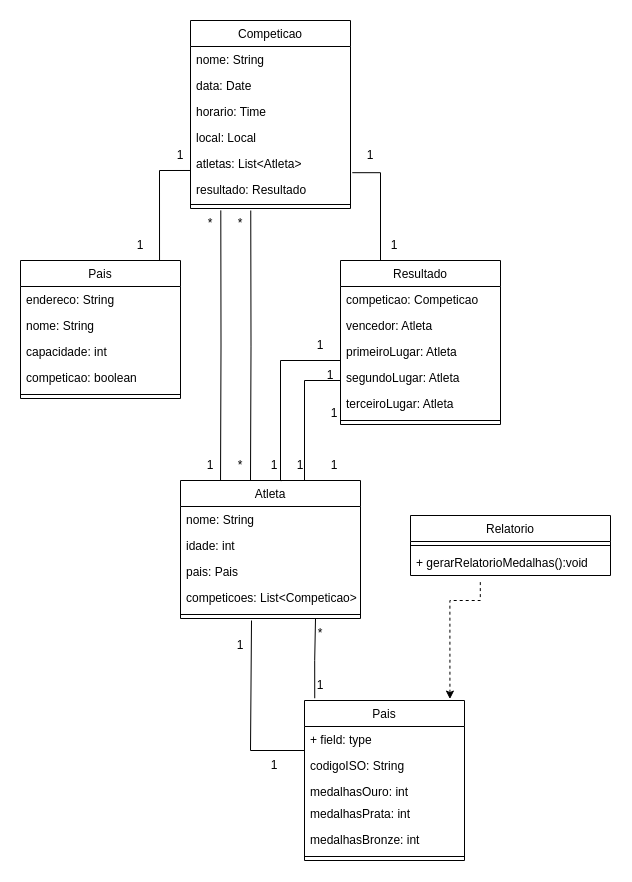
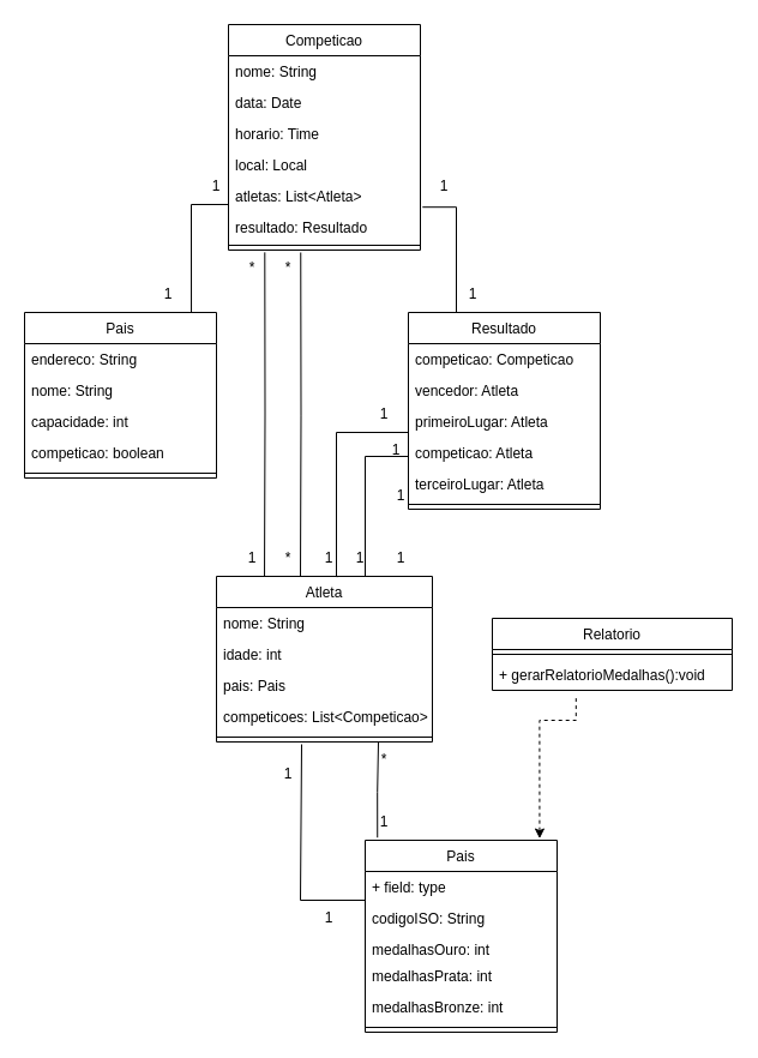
  <mxCell id="0" />
  <mxCell id="1" parent="0" />
  <mxCell id="2" value="&lt;span style=&quot;font-weight: 400; text-wrap-mode: nowrap;&quot;&gt;Pais&lt;/span&gt;" style="swimlane;fontStyle=1;align=center;verticalAlign=top;childLayout=stackLayout;horizontal=1;startSize=26;horizontalStack=0;resizeParent=1;resizeParentMax=0;resizeLast=0;collapsible=1;marginBottom=0;whiteSpace=wrap;html=1;" vertex="1" parent="1"><mxGeometry x="304" y="700" width="160" height="160" as="geometry" /></mxCell>
  <mxCell id="3" value="+ field: type" style="text;strokeColor=none;fillColor=none;align=left;verticalAlign=top;spacingLeft=4;spacingRight=4;overflow=hidden;rotatable=0;points=[[0,0.5],[1,0.5]];portConstraint=eastwest;whiteSpace=wrap;html=1;" vertex="1" parent="2"><mxGeometry y="26" width="160" height="26" as="geometry" /></mxCell>
  <mxCell id="4" value="codigoISO: String" style="text;align=left;verticalAlign=top;spacingLeft=4;spacingRight=4;" vertex="1" parent="2"><mxGeometry y="52" width="160" height="26" as="geometry" /></mxCell>
  <mxCell id="5" value="medalhasOuro: int" style="text;align=left;verticalAlign=top;spacingLeft=4;spacingRight=4;" vertex="1" parent="2"><mxGeometry y="78" width="160" height="22" as="geometry" /></mxCell>
  <mxCell id="6" value="medalhasPrata: int" style="text;align=left;verticalAlign=top;spacingLeft=4;spacingRight=4;" vertex="1" parent="2"><mxGeometry y="100" width="160" height="26" as="geometry" /></mxCell>
  <mxCell id="7" value="medalhasBronze: int" style="text;align=left;verticalAlign=top;spacingLeft=4;spacingRight=4;overflow=hidden;rotatable=0;points=[[0,0.5],[1,0.5]];portConstraint=eastwest;" vertex="1" parent="2"><mxGeometry y="126" width="160" height="26" as="geometry" /></mxCell>
  <mxCell id="8" value="" style="line;strokeWidth=1;fillColor=none;align=left;verticalAlign=middle;spacingTop=-1;spacingLeft=3;spacingRight=3;rotatable=0;labelPosition=right;points=[];portConstraint=eastwest;strokeColor=inherit;" vertex="1" parent="2"><mxGeometry y="152" width="160" height="8" as="geometry" /></mxCell>
  <mxCell id="9" style="edgeStyle=orthogonalEdgeStyle;rounded=0;orthogonalLoop=1;jettySize=auto;html=1;exitX=0.869;exitY=0.007;exitDx=0;exitDy=0;entryX=0;entryY=0.769;entryDx=0;entryDy=0;exitPerimeter=0;endArrow=none;endFill=0;entryPerimeter=0;" edge="1" parent="1" source="10" target="37"><mxGeometry relative="1" as="geometry" /></mxCell>
  <mxCell id="10" value="&lt;span style=&quot;font-weight: 400; text-wrap-mode: nowrap;&quot;&gt;Pais&lt;/span&gt;" style="swimlane;fontStyle=1;align=center;verticalAlign=top;childLayout=stackLayout;horizontal=1;startSize=26;horizontalStack=0;resizeParent=1;resizeParentMax=0;resizeLast=0;collapsible=1;marginBottom=0;whiteSpace=wrap;html=1;" vertex="1" parent="1"><mxGeometry x="20" y="260" width="160" height="138" as="geometry" /></mxCell>
  <mxCell id="11" value="endereco: String" style="text;align=left;verticalAlign=top;spacingLeft=4;spacingRight=4;" vertex="1" parent="10"><mxGeometry y="26" width="160" height="26" as="geometry" /></mxCell>
  <mxCell id="12" value="nome: String" style="text;align=left;verticalAlign=top;spacingLeft=4;spacingRight=4;" vertex="1" parent="10"><mxGeometry y="52" width="160" height="26" as="geometry" /></mxCell>
  <mxCell id="13" value="capacidade: int" style="text;align=left;verticalAlign=top;spacingLeft=4;spacingRight=4;" vertex="1" parent="10"><mxGeometry y="78" width="160" height="26" as="geometry" /></mxCell>
  <mxCell id="14" value="competicao: boolean" style="text;align=left;verticalAlign=top;spacingLeft=4;spacingRight=4;" vertex="1" parent="10"><mxGeometry y="104" width="160" height="26" as="geometry" /></mxCell>
  <mxCell id="15" value="" style="line;strokeWidth=1;fillColor=none;align=left;verticalAlign=middle;spacingTop=-1;spacingLeft=3;spacingRight=3;rotatable=0;labelPosition=right;points=[];portConstraint=eastwest;strokeColor=inherit;" vertex="1" parent="10"><mxGeometry y="130" width="160" height="8" as="geometry" /></mxCell>
  <mxCell id="16" value="&lt;span style=&quot;font-weight: 400; text-wrap-mode: nowrap;&quot;&gt;Relatorio&lt;/span&gt;" style="swimlane;fontStyle=1;align=center;verticalAlign=top;childLayout=stackLayout;horizontal=1;startSize=26;horizontalStack=0;resizeParent=1;resizeParentMax=0;resizeLast=0;collapsible=1;marginBottom=0;whiteSpace=wrap;html=1;" vertex="1" parent="1"><mxGeometry x="410" y="515" width="200" height="60" as="geometry" /></mxCell>
  <mxCell id="17" value="" style="line;strokeWidth=1;fillColor=none;align=left;verticalAlign=middle;spacingTop=-1;spacingLeft=3;spacingRight=3;rotatable=0;labelPosition=right;points=[];portConstraint=eastwest;strokeColor=inherit;" vertex="1" parent="16"><mxGeometry y="26" width="200" height="8" as="geometry" /></mxCell>
  <mxCell id="18" value="+ gerarRelatorioMedalhas():void" style="text;strokeColor=none;fillColor=none;align=left;verticalAlign=top;spacingLeft=4;spacingRight=4;overflow=hidden;rotatable=0;points=[[0,0.5],[1,0.5]];portConstraint=eastwest;whiteSpace=wrap;html=1;" vertex="1" parent="16"><mxGeometry y="34" width="200" height="26" as="geometry" /></mxCell>
  <mxCell id="19" value="&lt;span style=&quot;font-weight: 400; text-wrap-mode: nowrap;&quot;&gt;Atleta&lt;/span&gt;" style="swimlane;fontStyle=1;align=center;verticalAlign=top;childLayout=stackLayout;horizontal=1;startSize=26;horizontalStack=0;resizeParent=1;resizeParentMax=0;resizeLast=0;collapsible=1;marginBottom=0;whiteSpace=wrap;html=1;" vertex="1" parent="1"><mxGeometry x="180" y="480" width="180" height="138" as="geometry" /></mxCell>
  <mxCell id="20" value="&lt;span style=&quot;text-wrap-mode: nowrap;&quot;&gt;nome: String&lt;/span&gt;" style="text;strokeColor=none;fillColor=none;align=left;verticalAlign=top;spacingLeft=4;spacingRight=4;overflow=hidden;rotatable=0;points=[[0,0.5],[1,0.5]];portConstraint=eastwest;whiteSpace=wrap;html=1;" vertex="1" parent="19"><mxGeometry y="26" width="180" height="26" as="geometry" /></mxCell>
  <mxCell id="21" value="idade: int" style="text;align=left;verticalAlign=top;spacingLeft=4;spacingRight=4;" vertex="1" parent="19"><mxGeometry y="52" width="180" height="26" as="geometry" /></mxCell>
  <mxCell id="22" value="pais: Pais" style="text;align=left;verticalAlign=top;spacingLeft=4;spacingRight=4;" vertex="1" parent="19"><mxGeometry y="78" width="180" height="26" as="geometry" /></mxCell>
  <mxCell id="23" value="competicoes: List&lt;Competicao&gt;" style="text;align=left;verticalAlign=top;spacingLeft=4;spacingRight=4;" vertex="1" parent="19"><mxGeometry y="104" width="180" height="26" as="geometry" /></mxCell>
  <mxCell id="24" value="" style="line;strokeWidth=1;fillColor=none;align=left;verticalAlign=middle;spacingTop=-1;spacingLeft=3;spacingRight=3;rotatable=0;labelPosition=right;points=[];portConstraint=eastwest;strokeColor=inherit;" vertex="1" parent="19"><mxGeometry y="130" width="180" height="8" as="geometry" /></mxCell>
  <mxCell id="25" value="&lt;span style=&quot;font-weight: 400; text-wrap-mode: nowrap;&quot;&gt;Resultado&lt;/span&gt;" style="swimlane;fontStyle=1;align=center;verticalAlign=top;childLayout=stackLayout;horizontal=1;startSize=26;horizontalStack=0;resizeParent=1;resizeParentMax=0;resizeLast=0;collapsible=1;marginBottom=0;whiteSpace=wrap;html=1;" vertex="1" parent="1"><mxGeometry x="340" y="260" width="160" height="164" as="geometry" /></mxCell>
  <mxCell id="26" value="competicao: Competicao" style="text;align=left;verticalAlign=top;spacingLeft=4;spacingRight=4;" vertex="1" parent="25"><mxGeometry y="26" width="160" height="26" as="geometry" /></mxCell>
  <mxCell id="27" value="vencedor: Atleta" style="text;align=left;verticalAlign=top;spacingLeft=4;spacingRight=4;" vertex="1" parent="25"><mxGeometry y="52" width="160" height="26" as="geometry" /></mxCell>
  <mxCell id="28" value="primeiroLugar: Atleta" style="text;align=left;verticalAlign=top;spacingLeft=4;spacingRight=4;" vertex="1" parent="25"><mxGeometry y="78" width="160" height="26" as="geometry" /></mxCell>
- <mxCell id="29" value="segundoLugar: Atleta" style="text;align=left;verticalAlign=top;spacingLeft=4;spacingRight=4;" vertex="1" parent="25"><mxGeometry y="104" width="160" height="26" as="geometry" /></mxCell>
+ <mxCell id="29" value="competicao: Atleta" style="text;align=left;verticalAlign=top;spacingLeft=4;spacingRight=4;" vertex="1" parent="25"><mxGeometry y="104" width="160" height="26" as="geometry" /></mxCell>
  <mxCell id="30" value="terceiroLugar: Atleta" style="text;align=left;verticalAlign=top;spacingLeft=4;spacingRight=4;" vertex="1" parent="25"><mxGeometry y="130" width="160" height="26" as="geometry" /></mxCell>
  <mxCell id="31" value="" style="line;strokeWidth=1;fillColor=none;align=left;verticalAlign=middle;spacingTop=-1;spacingLeft=3;spacingRight=3;rotatable=0;labelPosition=right;points=[];portConstraint=eastwest;strokeColor=inherit;" vertex="1" parent="25"><mxGeometry y="156" width="160" height="8" as="geometry" /></mxCell>
  <mxCell id="32" value="&lt;span style=&quot;font-weight: 400; text-wrap-mode: nowrap;&quot;&gt;Competicao&lt;/span&gt;" style="swimlane;fontStyle=1;align=center;verticalAlign=top;childLayout=stackLayout;horizontal=1;startSize=26;horizontalStack=0;resizeParent=1;resizeParentMax=0;resizeLast=0;collapsible=1;marginBottom=0;whiteSpace=wrap;html=1;" vertex="1" parent="1"><mxGeometry x="190" y="20" width="160" height="188" as="geometry" /></mxCell>
  <mxCell id="33" value="nome: String" style="text;align=left;verticalAlign=top;spacingLeft=4;spacingRight=4;overflow=hidden;rotatable=0;points=[[0,0.5],[1,0.5]];portConstraint=eastwest;" vertex="1" parent="32"><mxGeometry y="26" width="160" height="26" as="geometry" /></mxCell>
  <mxCell id="34" value="data: Date" style="text;align=left;verticalAlign=top;spacingLeft=4;spacingRight=4;overflow=hidden;rotatable=0;points=[[0,0.5],[1,0.5]];portConstraint=eastwest;" vertex="1" parent="32"><mxGeometry y="52" width="160" height="26" as="geometry" /></mxCell>
  <mxCell id="35" value="horario: Time" style="text;align=left;verticalAlign=top;spacingLeft=4;spacingRight=4;overflow=hidden;rotatable=0;points=[[0,0.5],[1,0.5]];portConstraint=eastwest;" vertex="1" parent="32"><mxGeometry y="78" width="160" height="26" as="geometry" /></mxCell>
  <mxCell id="36" value="local: Local" style="text;align=left;verticalAlign=top;spacingLeft=4;spacingRight=4;overflow=hidden;rotatable=0;points=[[0,0.5],[1,0.5]];portConstraint=eastwest;" vertex="1" parent="32"><mxGeometry y="104" width="160" height="26" as="geometry" /></mxCell>
  <mxCell id="37" value="atletas: List&lt;Atleta&gt;" style="text;align=left;verticalAlign=top;spacingLeft=4;spacingRight=4;overflow=hidden;rotatable=0;points=[[0,0.5],[1,0.5]];portConstraint=eastwest;" vertex="1" parent="32"><mxGeometry y="130" width="160" height="26" as="geometry" /></mxCell>
  <mxCell id="38" value="resultado: Resultado" style="text;align=left;verticalAlign=top;spacingLeft=4;spacingRight=4;overflow=hidden;rotatable=0;points=[[0,0.5],[1,0.5]];portConstraint=eastwest;" vertex="1" parent="32"><mxGeometry y="156" width="160" height="24" as="geometry" /></mxCell>
  <mxCell id="39" value="" style="line;strokeWidth=1;fillColor=none;align=left;verticalAlign=middle;spacingTop=-1;spacingLeft=3;spacingRight=3;rotatable=0;labelPosition=right;points=[];portConstraint=eastwest;strokeColor=inherit;" vertex="1" parent="32"><mxGeometry y="180" width="160" height="8" as="geometry" /></mxCell>
  <mxCell id="40" style="edgeStyle=orthogonalEdgeStyle;rounded=0;orthogonalLoop=1;jettySize=auto;html=1;exitX=0.25;exitY=0;exitDx=0;exitDy=0;entryX=1.011;entryY=0.854;entryDx=0;entryDy=0;endArrow=none;endFill=0;entryPerimeter=0;" edge="1" parent="1" source="25" target="37"><mxGeometry relative="1" as="geometry"><mxPoint x="169" y="271" as="sourcePoint" /><mxPoint x="240" y="218" as="targetPoint" /></mxGeometry></mxCell>
  <mxCell id="41" style="edgeStyle=orthogonalEdgeStyle;rounded=0;orthogonalLoop=1;jettySize=auto;html=1;exitX=0.443;exitY=0.001;exitDx=0;exitDy=0;endArrow=none;endFill=0;exitPerimeter=0;" edge="1" parent="1"><mxGeometry relative="1" as="geometry"><mxPoint x="220.04" y="479.998" as="sourcePoint" /><mxPoint x="220.3" y="209.86" as="targetPoint" /></mxGeometry></mxCell>
  <mxCell id="42" style="edgeStyle=orthogonalEdgeStyle;rounded=0;orthogonalLoop=1;jettySize=auto;html=1;exitX=0.909;exitY=-0.009;exitDx=0;exitDy=0;exitPerimeter=0;endArrow=none;endFill=0;entryX=0.349;entryY=1.138;entryDx=0;entryDy=0;entryPerimeter=0;dashed=1;startArrow=classic;startFill=1;" edge="1" parent="1" source="2" target="18"><mxGeometry relative="1" as="geometry"><mxPoint x="449" y="689" as="sourcePoint" /><mxPoint x="464" y="600" as="targetPoint" /><Array as="points"><mxPoint x="449" y="600" /><mxPoint x="480" y="600" /></Array></mxGeometry></mxCell>
  <mxCell id="43" style="edgeStyle=orthogonalEdgeStyle;rounded=0;orthogonalLoop=1;jettySize=auto;html=1;exitX=0.064;exitY=-0.014;exitDx=0;exitDy=0;exitPerimeter=0;endArrow=none;endFill=0;entryX=0.75;entryY=1;entryDx=0;entryDy=0;" edge="1" parent="1" source="2" target="19"><mxGeometry relative="1" as="geometry"><mxPoint x="360" y="707" as="sourcePoint" /><mxPoint x="375" y="618" as="targetPoint" /><Array as="points"><mxPoint x="314" y="660" /></Array></mxGeometry></mxCell>
  <mxCell id="44" style="edgeStyle=orthogonalEdgeStyle;rounded=0;orthogonalLoop=1;jettySize=auto;html=1;endArrow=none;endFill=0;entryX=0.75;entryY=1;entryDx=0;entryDy=0;exitX=0;exitY=0;exitDx=0;exitDy=0;" edge="1" parent="1" source="4"><mxGeometry relative="1" as="geometry"><mxPoint x="251" y="760" as="sourcePoint" /><mxPoint x="251" y="620" as="targetPoint" /><Array as="points"><mxPoint x="304" y="750" /><mxPoint x="250" y="750" /></Array></mxGeometry></mxCell>
  <mxCell id="45" value="1" style="text;html=1;align=center;verticalAlign=middle;whiteSpace=wrap;rounded=0;" vertex="1" parent="1"><mxGeometry x="210" y="630" width="60" height="30" as="geometry" /></mxCell>
  <mxCell id="46" value="1" style="text;html=1;align=center;verticalAlign=middle;whiteSpace=wrap;rounded=0;" vertex="1" parent="1"><mxGeometry x="244" y="750" width="60" height="30" as="geometry" /></mxCell>
  <mxCell id="47" value="1" style="text;html=1;align=center;verticalAlign=middle;whiteSpace=wrap;rounded=0;" vertex="1" parent="1"><mxGeometry x="290" y="670" width="60" height="30" as="geometry" /></mxCell>
  <mxCell id="48" value="*" style="text;html=1;align=center;verticalAlign=middle;whiteSpace=wrap;rounded=0;" vertex="1" parent="1"><mxGeometry x="290" y="618" width="60" height="30" as="geometry" /></mxCell>
  <mxCell id="49" value="1" style="text;html=1;align=center;verticalAlign=middle;whiteSpace=wrap;rounded=0;" vertex="1" parent="1"><mxGeometry x="304" y="450" width="60" height="30" as="geometry" /></mxCell>
  <mxCell id="50" value="1" style="text;html=1;align=center;verticalAlign=middle;whiteSpace=wrap;rounded=0;" vertex="1" parent="1"><mxGeometry x="304" y="398" width="60" height="30" as="geometry" /></mxCell>
  <mxCell id="51" value="1" style="text;html=1;align=center;verticalAlign=middle;whiteSpace=wrap;rounded=0;" vertex="1" parent="1"><mxGeometry x="180" y="450" width="60" height="30" as="geometry" /></mxCell>
  <mxCell id="52" value="*" style="text;html=1;align=center;verticalAlign=middle;whiteSpace=wrap;rounded=0;" vertex="1" parent="1"><mxGeometry x="180" y="208" width="60" height="30" as="geometry" /></mxCell>
  <mxCell id="53" value="1" style="text;html=1;align=center;verticalAlign=middle;whiteSpace=wrap;rounded=0;" vertex="1" parent="1"><mxGeometry x="150" y="140" width="60" height="30" as="geometry" /></mxCell>
  <mxCell id="54" value="1" style="text;html=1;align=center;verticalAlign=middle;whiteSpace=wrap;rounded=0;" vertex="1" parent="1"><mxGeometry x="110" y="230" width="60" height="30" as="geometry" /></mxCell>
  <mxCell id="55" value="1" style="text;html=1;align=center;verticalAlign=middle;whiteSpace=wrap;rounded=0;" vertex="1" parent="1"><mxGeometry x="364" y="230" width="60" height="30" as="geometry" /></mxCell>
  <mxCell id="56" value="1" style="text;html=1;align=center;verticalAlign=middle;whiteSpace=wrap;rounded=0;" vertex="1" parent="1"><mxGeometry x="340" y="140" width="60" height="30" as="geometry" /></mxCell>
  <mxCell id="57" style="edgeStyle=orthogonalEdgeStyle;rounded=0;orthogonalLoop=1;jettySize=auto;html=1;exitX=0.808;exitY=-0.01;exitDx=0;exitDy=0;exitPerimeter=0;endArrow=none;endFill=0;entryX=0;entryY=0.5;entryDx=0;entryDy=0;" edge="1" parent="1" target="29"><mxGeometry relative="1" as="geometry"><mxPoint x="304" y="480" as="sourcePoint" /><mxPoint x="319" y="391" as="targetPoint" /><Array as="points"><mxPoint x="304" y="380" /><mxPoint x="340" y="380" /></Array></mxGeometry></mxCell>
  <mxCell id="58" style="edgeStyle=orthogonalEdgeStyle;rounded=0;orthogonalLoop=1;jettySize=auto;html=1;exitX=0.563;exitY=0.001;exitDx=0;exitDy=0;exitPerimeter=0;endArrow=none;endFill=0;" edge="1" parent="1" source="19"><mxGeometry relative="1" as="geometry"><mxPoint x="314" y="490" as="sourcePoint" /><mxPoint x="340" y="360" as="targetPoint" /><Array as="points"><mxPoint x="280" y="480" /><mxPoint x="280" y="360" /><mxPoint x="340" y="360" /></Array></mxGeometry></mxCell>
  <mxCell id="59" value="1" style="text;html=1;align=center;verticalAlign=middle;whiteSpace=wrap;rounded=0;" vertex="1" parent="1"><mxGeometry x="290" y="330" width="60" height="30" as="geometry" /></mxCell>
  <mxCell id="60" value="1" style="text;html=1;align=center;verticalAlign=middle;whiteSpace=wrap;rounded=0;" vertex="1" parent="1"><mxGeometry x="244" y="450" width="60" height="30" as="geometry" /></mxCell>
  <mxCell id="61" value="1" style="text;html=1;align=center;verticalAlign=middle;whiteSpace=wrap;rounded=0;" vertex="1" parent="1"><mxGeometry x="270" y="450" width="60" height="30" as="geometry" /></mxCell>
  <mxCell id="62" value="1" style="text;html=1;align=center;verticalAlign=middle;whiteSpace=wrap;rounded=0;" vertex="1" parent="1"><mxGeometry x="300" y="360" width="60" height="30" as="geometry" /></mxCell>
  <mxCell id="63" style="edgeStyle=orthogonalEdgeStyle;rounded=0;orthogonalLoop=1;jettySize=auto;html=1;exitX=0.443;exitY=0.001;exitDx=0;exitDy=0;endArrow=none;endFill=0;exitPerimeter=0;" edge="1" parent="1"><mxGeometry relative="1" as="geometry"><mxPoint x="250" y="480.138" as="sourcePoint" /><mxPoint x="250.26" y="210" as="targetPoint" /></mxGeometry></mxCell>
  <mxCell id="64" value="*" style="text;html=1;align=center;verticalAlign=middle;whiteSpace=wrap;rounded=0;" vertex="1" parent="1"><mxGeometry x="210" y="208" width="60" height="30" as="geometry" /></mxCell>
  <mxCell id="65" value="*" style="text;html=1;align=center;verticalAlign=middle;whiteSpace=wrap;rounded=0;" vertex="1" parent="1"><mxGeometry x="210" y="450" width="60" height="30" as="geometry" /></mxCell>
  <mxCell id="66" parent="0" />
